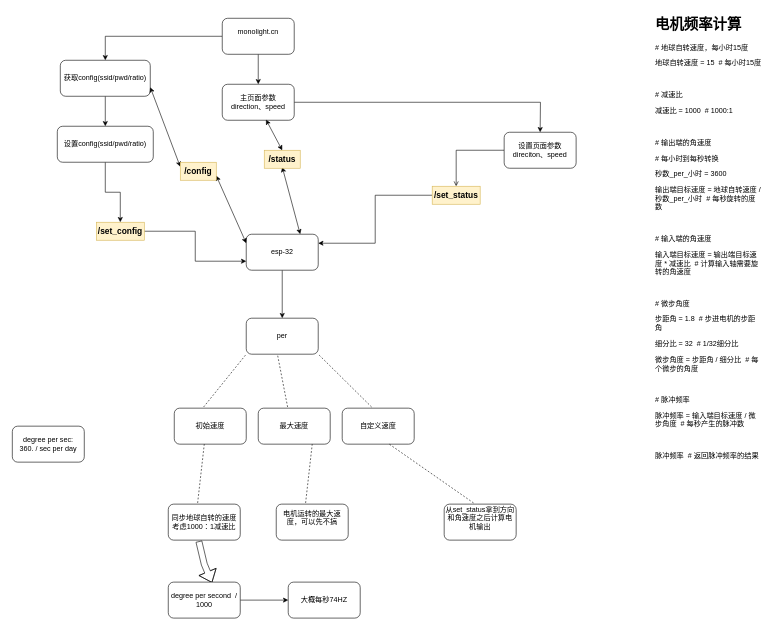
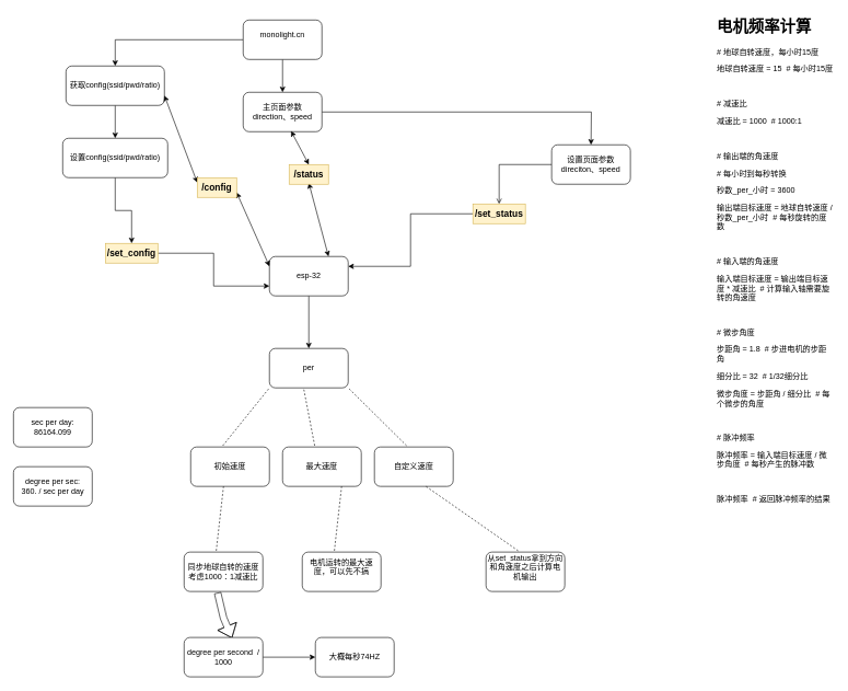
  <mxCell id="0" />
  <mxCell id="1" parent="0" />
  <mxCell id="2" value="" style="edgeStyle=orthogonalEdgeStyle;rounded=0;orthogonalLoop=1;jettySize=auto;html=1;" parent="1" source="4" target="8" edge="1"><mxGeometry relative="1" as="geometry" /></mxCell>
  <mxCell id="3" value="" style="edgeStyle=orthogonalEdgeStyle;rounded=0;orthogonalLoop=1;jettySize=auto;html=1;fontFamily=Helvetica;fontSize=12;fontColor=default;" parent="1" source="4" target="10" edge="1"><mxGeometry relative="1" as="geometry" /></mxCell>
  <mxCell id="4" value="monolight.cn&lt;div&gt;&lt;br&gt;&lt;/div&gt;" style="rounded=1;whiteSpace=wrap;html=1;" parent="1" vertex="1"><mxGeometry x="370" y="30" width="120" height="60" as="geometry" /></mxCell>
  <mxCell id="5" value="" style="edgeStyle=orthogonalEdgeStyle;rounded=0;orthogonalLoop=1;jettySize=auto;html=1;fontFamily=Helvetica;fontSize=12;fontColor=default;" parent="1" source="6" target="25" edge="1"><mxGeometry relative="1" as="geometry" /></mxCell>
  <mxCell id="6" value="esp-32" style="whiteSpace=wrap;html=1;rounded=1;" parent="1" vertex="1"><mxGeometry x="410" y="390" width="120" height="60" as="geometry" /></mxCell>
  <mxCell id="7" value="" style="edgeStyle=orthogonalEdgeStyle;rounded=0;orthogonalLoop=1;jettySize=auto;html=1;fontFamily=Helvetica;fontSize=12;fontColor=default;" parent="1" source="8" target="12" edge="1"><mxGeometry relative="1" as="geometry" /></mxCell>
  <mxCell id="8" value="获取config(ssid/pwd/ratio)" style="whiteSpace=wrap;html=1;rounded=1;" parent="1" vertex="1"><mxGeometry x="100" y="100" width="150" height="60" as="geometry" /></mxCell>
  <mxCell id="9" style="edgeStyle=orthogonalEdgeStyle;rounded=0;orthogonalLoop=1;jettySize=auto;html=1;fontFamily=Helvetica;fontSize=12;fontColor=default;" parent="1" source="10" edge="1"><mxGeometry relative="1" as="geometry"><mxPoint x="900" y="220" as="targetPoint" /></mxGeometry></mxCell>
  <mxCell id="10" value="主页面参数&lt;br&gt;direction、speed" style="whiteSpace=wrap;html=1;rounded=1;" parent="1" vertex="1"><mxGeometry x="370" y="140" width="120" height="60" as="geometry" /></mxCell>
  <mxCell id="11" style="edgeStyle=orthogonalEdgeStyle;rounded=0;orthogonalLoop=1;jettySize=auto;html=1;fontFamily=Helvetica;fontSize=12;fontColor=default;" parent="1" source="12" target="17" edge="1"><mxGeometry relative="1" as="geometry" /></mxCell>
  <mxCell id="12" value="设置config(ssid/pwd/ratio)" style="rounded=1;whiteSpace=wrap;html=1;strokeColor=default;align=center;verticalAlign=middle;fontFamily=Helvetica;fontSize=12;fontColor=default;fillColor=default;" parent="1" vertex="1"><mxGeometry x="95" y="210" width="160" height="60" as="geometry" /></mxCell>
  <mxCell id="13" value="" style="endArrow=classic;startArrow=classic;html=1;rounded=0;fontFamily=Helvetica;fontSize=12;fontColor=default;entryX=1;entryY=0.75;entryDx=0;entryDy=0;exitX=0;exitY=0.25;exitDx=0;exitDy=0;" parent="1" source="15" target="8" edge="1"><mxGeometry width="50" height="50" relative="1" as="geometry"><mxPoint x="410" y="280" as="sourcePoint" /><mxPoint x="460" y="230" as="targetPoint" /></mxGeometry></mxCell>
  <mxCell id="14" value="" style="endArrow=classic;startArrow=classic;html=1;rounded=0;fontFamily=Helvetica;fontSize=12;fontColor=default;entryX=1;entryY=0.75;entryDx=0;entryDy=0;exitX=0;exitY=0.25;exitDx=0;exitDy=0;" parent="1" source="6" target="15" edge="1"><mxGeometry width="50" height="50" relative="1" as="geometry"><mxPoint x="400" y="405" as="sourcePoint" /><mxPoint x="250" y="145" as="targetPoint" /></mxGeometry></mxCell>
  <mxCell id="15" value="/config" style="text;html=1;align=center;verticalAlign=middle;whiteSpace=wrap;rounded=0;fontFamily=Helvetica;fontSize=14;fillColor=#fff2cc;strokeColor=#d6b656;fontStyle=1" parent="1" vertex="1"><mxGeometry x="300" y="270" width="60" height="30" as="geometry" /></mxCell>
  <mxCell id="16" style="edgeStyle=orthogonalEdgeStyle;rounded=0;orthogonalLoop=1;jettySize=auto;html=1;entryX=0;entryY=0.75;entryDx=0;entryDy=0;fontFamily=Helvetica;fontSize=12;fontColor=default;" parent="1" source="17" target="6" edge="1"><mxGeometry relative="1" as="geometry" /></mxCell>
  <mxCell id="17" value="/set_config" style="text;html=1;align=center;verticalAlign=middle;whiteSpace=wrap;rounded=0;fontFamily=Helvetica;fontSize=14;fillColor=#fff2cc;strokeColor=#d6b656;fontStyle=1" parent="1" vertex="1"><mxGeometry x="160" y="370" width="80" height="30" as="geometry" /></mxCell>
  <mxCell id="18" value="" style="endArrow=classic;startArrow=classic;html=1;rounded=0;fontFamily=Helvetica;fontSize=12;fontColor=default;entryX=1;entryY=0.75;entryDx=0;entryDy=0;exitX=0.75;exitY=0;exitDx=0;exitDy=0;" parent="1" source="6" edge="1"><mxGeometry width="50" height="50" relative="1" as="geometry"><mxPoint x="510" y="390" as="sourcePoint" /><mxPoint x="470" y="278" as="targetPoint" /></mxGeometry></mxCell>
  <mxCell id="19" value="/status" style="text;html=1;align=center;verticalAlign=middle;whiteSpace=wrap;rounded=0;fontFamily=Helvetica;fontSize=14;fillColor=#fff2cc;strokeColor=#d6b656;fontStyle=1" parent="1" vertex="1"><mxGeometry x="440" y="250" width="60" height="30" as="geometry" /></mxCell>
  <mxCell id="20" value="" style="endArrow=classic;startArrow=classic;html=1;rounded=0;fontFamily=Helvetica;fontSize=12;fontColor=default;exitX=0.5;exitY=0;exitDx=0;exitDy=0;entryX=0.608;entryY=0.983;entryDx=0;entryDy=0;entryPerimeter=0;" parent="1" source="19" target="10" edge="1"><mxGeometry width="50" height="50" relative="1" as="geometry"><mxPoint x="510" y="331.5" as="sourcePoint" /><mxPoint x="460" y="199" as="targetPoint" /></mxGeometry></mxCell>
  <mxCell id="21" style="edgeStyle=orthogonalEdgeStyle;rounded=0;orthogonalLoop=1;jettySize=auto;html=1;entryX=0.5;entryY=0;entryDx=0;entryDy=0;fontFamily=Helvetica;fontSize=12;fontColor=default;endArrow=open;" parent="1" source="22" target="24" edge="1"><mxGeometry relative="1" as="geometry" /></mxCell>
  <mxCell id="22" value="设置页面参数&lt;br&gt;direciton、speed" style="whiteSpace=wrap;html=1;rounded=1;" parent="1" vertex="1"><mxGeometry x="840" y="220" width="120" height="60" as="geometry" /></mxCell>
  <mxCell id="23" style="edgeStyle=orthogonalEdgeStyle;rounded=0;orthogonalLoop=1;jettySize=auto;html=1;entryX=1;entryY=0.25;entryDx=0;entryDy=0;fontFamily=Helvetica;fontSize=12;fontColor=default;" parent="1" source="24" target="6" edge="1"><mxGeometry relative="1" as="geometry" /></mxCell>
  <mxCell id="24" value="/set_status" style="text;html=1;align=center;verticalAlign=middle;whiteSpace=wrap;rounded=0;fontFamily=Helvetica;fontSize=14;fillColor=#fff2cc;strokeColor=#d6b656;fontStyle=1" parent="1" vertex="1"><mxGeometry x="720" y="310" width="80" height="30" as="geometry" /></mxCell>
  <mxCell id="25" value="per" style="whiteSpace=wrap;html=1;rounded=1;" parent="1" vertex="1"><mxGeometry x="410" y="530" width="120" height="60" as="geometry" /></mxCell>
+ <mxCell id="26" value="sec per day: 86164.099" style="rounded=1;whiteSpace=wrap;html=1;strokeColor=default;align=center;verticalAlign=middle;fontFamily=Helvetica;fontSize=12;fontColor=default;fillColor=default;" parent="1" vertex="1"><mxGeometry x="20" y="620" width="120" height="60" as="geometry" /></mxCell>
  <mxCell id="27" value="degree per sec:&lt;br&gt;360. / sec per day" style="rounded=1;whiteSpace=wrap;html=1;strokeColor=default;align=center;verticalAlign=middle;fontFamily=Helvetica;fontSize=12;fontColor=default;fillColor=default;" parent="1" vertex="1"><mxGeometry x="20" y="710" width="120" height="60" as="geometry" /></mxCell>
  <mxCell id="28" value="初始速度" style="whiteSpace=wrap;html=1;rounded=1;" parent="1" vertex="1"><mxGeometry x="290" y="680" width="120" height="60" as="geometry" /></mxCell>
  <mxCell id="29" value="" style="endArrow=none;dashed=1;html=1;rounded=0;fontFamily=Helvetica;fontSize=12;fontColor=default;entryX=0;entryY=1;entryDx=0;entryDy=0;exitX=0.408;exitY=-0.033;exitDx=0;exitDy=0;exitPerimeter=0;" parent="1" source="28" target="25" edge="1"><mxGeometry width="50" height="50" relative="1" as="geometry"><mxPoint x="410" y="680" as="sourcePoint" /><mxPoint x="460" y="630" as="targetPoint" /></mxGeometry></mxCell>
  <mxCell id="30" value="最大速度" style="whiteSpace=wrap;html=1;rounded=1;" parent="1" vertex="1"><mxGeometry x="430" y="680" width="120" height="60" as="geometry" /></mxCell>
  <mxCell id="31" value="" style="endArrow=none;dashed=1;html=1;rounded=0;fontFamily=Helvetica;fontSize=12;fontColor=default;entryX=0.433;entryY=1;entryDx=0;entryDy=0;exitX=0.408;exitY=-0.033;exitDx=0;exitDy=0;exitPerimeter=0;entryPerimeter=0;" parent="1" source="30" target="25" edge="1"><mxGeometry width="50" height="50" relative="1" as="geometry"><mxPoint x="550" y="680" as="sourcePoint" /><mxPoint x="610" y="590" as="targetPoint" /></mxGeometry></mxCell>
  <mxCell id="32" value="自定义速度" style="whiteSpace=wrap;html=1;rounded=1;" parent="1" vertex="1"><mxGeometry x="570" y="680" width="120" height="60" as="geometry" /></mxCell>
  <mxCell id="33" value="" style="endArrow=none;dashed=1;html=1;rounded=0;fontFamily=Helvetica;fontSize=12;fontColor=default;entryX=1;entryY=1;entryDx=0;entryDy=0;exitX=0.408;exitY=-0.033;exitDx=0;exitDy=0;exitPerimeter=0;" parent="1" source="32" target="25" edge="1"><mxGeometry width="50" height="50" relative="1" as="geometry"><mxPoint x="690" y="680" as="sourcePoint" /><mxPoint x="750" y="590" as="targetPoint" /></mxGeometry></mxCell>
  <mxCell id="34" value="同步地球自转的速度&lt;br&gt;考虑1000：1减速比" style="whiteSpace=wrap;html=1;rounded=1;" parent="1" vertex="1"><mxGeometry x="280" y="840" width="120" height="60" as="geometry" /></mxCell>
  <mxCell id="35" value="" style="endArrow=none;dashed=1;html=1;rounded=0;fontFamily=Helvetica;fontSize=12;fontColor=default;entryX=0.417;entryY=1;entryDx=0;entryDy=0;exitX=0.408;exitY=-0.033;exitDx=0;exitDy=0;exitPerimeter=0;entryPerimeter=0;" parent="1" source="34" target="28" edge="1"><mxGeometry width="50" height="50" relative="1" as="geometry"><mxPoint x="370" y="830" as="sourcePoint" /><mxPoint x="370" y="740" as="targetPoint" /></mxGeometry></mxCell>
  <mxCell id="36" value="" style="shape=flexArrow;endArrow=classic;html=1;rounded=0;fontFamily=Helvetica;fontSize=12;fontColor=default;exitX=0.425;exitY=1.033;exitDx=0;exitDy=0;entryX=0.608;entryY=0.017;entryDx=0;entryDy=0;entryPerimeter=0;exitPerimeter=0;" parent="1" source="34" target="38" edge="1"><mxGeometry width="50" height="50" relative="1" as="geometry"><mxPoint x="410" y="780" as="sourcePoint" /><mxPoint x="540" y="940" as="targetPoint" /><Array as="points"><mxPoint x="340" y="940" /></Array></mxGeometry></mxCell>
  <mxCell id="37" value="" style="edgeStyle=orthogonalEdgeStyle;rounded=0;orthogonalLoop=1;jettySize=auto;html=1;fontFamily=Helvetica;fontSize=12;fontColor=default;" parent="1" source="38" target="43" edge="1"><mxGeometry relative="1" as="geometry" /></mxCell>
  <mxCell id="38" value="degree per second&amp;nbsp; / 1000" style="rounded=1;whiteSpace=wrap;html=1;strokeColor=default;align=center;verticalAlign=middle;fontFamily=Helvetica;fontSize=12;fontColor=default;fillColor=default;" parent="1" vertex="1"><mxGeometry x="280" y="970" width="120" height="60" as="geometry" /></mxCell>
  <mxCell id="39" value="电机运转的最大速度，可以先不搞&lt;div&gt;&lt;br&gt;&lt;/div&gt;" style="whiteSpace=wrap;html=1;rounded=1;" parent="1" vertex="1"><mxGeometry x="460" y="840" width="120" height="60" as="geometry" /></mxCell>
  <mxCell id="40" value="" style="endArrow=none;dashed=1;html=1;rounded=0;fontFamily=Helvetica;fontSize=12;fontColor=default;entryX=0.417;entryY=1;entryDx=0;entryDy=0;exitX=0.408;exitY=-0.033;exitDx=0;exitDy=0;exitPerimeter=0;entryPerimeter=0;" parent="1" source="39" edge="1"><mxGeometry width="50" height="50" relative="1" as="geometry"><mxPoint x="550" y="830" as="sourcePoint" /><mxPoint x="520" y="740" as="targetPoint" /></mxGeometry></mxCell>
  <mxCell id="41" value="从set_status拿到方向和角速度之后计算电机输出&lt;div&gt;&lt;br&gt;&lt;/div&gt;" style="whiteSpace=wrap;html=1;rounded=1;" parent="1" vertex="1"><mxGeometry x="740" y="840" width="120" height="60" as="geometry" /></mxCell>
  <mxCell id="42" value="" style="endArrow=none;dashed=1;html=1;rounded=0;fontFamily=Helvetica;fontSize=12;fontColor=default;entryX=0.642;entryY=0.983;entryDx=0;entryDy=0;exitX=0.408;exitY=-0.033;exitDx=0;exitDy=0;exitPerimeter=0;entryPerimeter=0;" parent="1" source="41" target="32" edge="1"><mxGeometry width="50" height="50" relative="1" as="geometry"><mxPoint x="830" y="830" as="sourcePoint" /><mxPoint x="800" y="740" as="targetPoint" /></mxGeometry></mxCell>
  <mxCell id="43" value="大概每秒74HZ" style="whiteSpace=wrap;html=1;rounded=1;" parent="1" vertex="1"><mxGeometry x="480" y="970" width="120" height="60" as="geometry" /></mxCell>
  <mxCell id="44" value="&lt;h1 style=&quot;margin-top: 0px;&quot;&gt;电机频率计算&lt;/h1&gt;&lt;p&gt;# 地球自转速度，每小时15度&lt;/p&gt;&lt;p&gt;地球自转速度 = 15&amp;nbsp; # 每小时15度&lt;/p&gt;&lt;p&gt;&lt;br&gt;&lt;/p&gt;&lt;p&gt;# 减速比&lt;/p&gt;&lt;p&gt;减速比 = 1000&amp;nbsp; # 1000:1&lt;/p&gt;&lt;p&gt;&lt;br&gt;&lt;/p&gt;&lt;p&gt;# 输出端的角速度&lt;/p&gt;&lt;p&gt;# 每小时到每秒转换&lt;/p&gt;&lt;p&gt;秒数_per_小时 = 3600&lt;/p&gt;&lt;p&gt;输出端目标速度 = 地球自转速度 / 秒数_per_小时&amp;nbsp; # 每秒旋转的度数&lt;/p&gt;&lt;p&gt;&lt;br&gt;&lt;/p&gt;&lt;p&gt;# 输入端的角速度&lt;/p&gt;&lt;p&gt;输入端目标速度 = 输出端目标速度 * 减速比&amp;nbsp; # 计算输入轴需要旋转的角速度&lt;/p&gt;&lt;p&gt;&lt;br&gt;&lt;/p&gt;&lt;p&gt;# 微步角度&lt;/p&gt;&lt;p&gt;步距角 = 1.8&amp;nbsp; # 步进电机的步距角&lt;/p&gt;&lt;p&gt;细分比 = 32&amp;nbsp; # 1/32细分比&lt;/p&gt;&lt;p&gt;微步角度 = 步距角 / 细分比&amp;nbsp; # 每个微步的角度&lt;/p&gt;&lt;p&gt;&lt;br&gt;&lt;/p&gt;&lt;p&gt;# 脉冲频率&lt;/p&gt;&lt;p&gt;脉冲频率 = 输入端目标速度 / 微步角度&amp;nbsp; # 每秒产生的脉冲数&lt;/p&gt;&lt;p&gt;&lt;br&gt;&lt;/p&gt;&lt;p&gt;脉冲频率&amp;nbsp; # 返回脉冲频率的结果&lt;/p&gt;" style="text;html=1;whiteSpace=wrap;overflow=hidden;rounded=0;fontFamily=Helvetica;fontSize=12;fontColor=default;" vertex="1" parent="1"><mxGeometry x="1090" y="20" width="180" height="750" as="geometry" /></mxCell>
